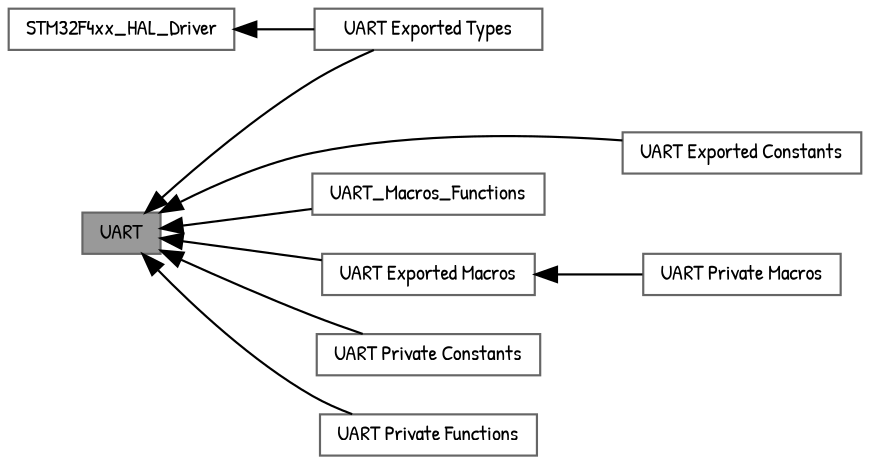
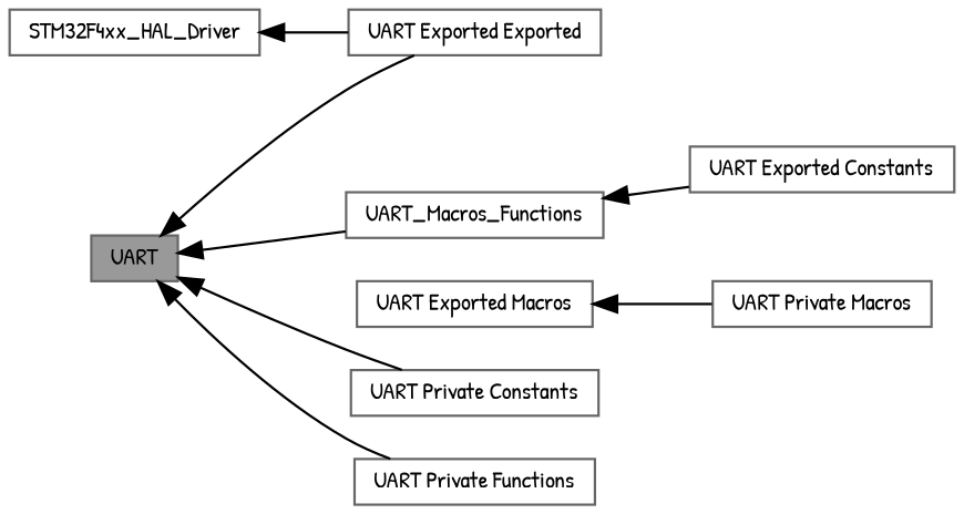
  digraph {
    fontname="Patrick Hand"
    rankdir=LR
    node [color=grey40 fillcolor=white fontname="Patrick Hand" fontsize=10 shape=box style=filled]
    edge [dir=back fontname="Patrick Hand" fontsize=10 labelfontname=Helvetica labelfontsize=10 shape=plaintext style=solid]
    n1 [height=0.2 label=STM32F4xx_HAL_Driver width=0.4]
-   n2 [height=0.2 label="UART Exported Types" width=0.4]
+   n2 [height=0.2 label="UART Exported Exported" width=0.4]
    n3 [color=gray40 fillcolor=grey60 fontcolor=black height=0.2 label=UART width=0.4]
    n4 [height=0.2 label="UART Exported Constants" width=0.4]
    n5 [height=0.2 label=UART_Macros_Functions width=0.4]
    n6 [height=0.2 label="UART Exported Macros" width=0.4]
    n7 [height=0.2 label="UART Private Constants" width=0.4]
    n8 [height=0.2 label="UART Private Functions" width=0.4]
    n9 [height=0.2 label="UART Private Macros" width=0.4]
    n1 -> n2
    n3 -> n2
-   n3 -> n4
+   n5 -> n4
    n3 -> n5
-   n3 -> n6
    n3 -> n7
    n3 -> n8
    n6 -> n9
  }
